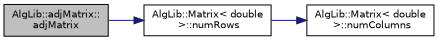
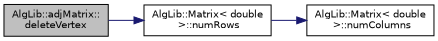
  digraph {
    fontname="DejaVu Sans"
    rankdir=LR
    node [color=black fillcolor=white fontname="DejaVu Sans" fontsize=10 shape=record style=filled]
    edge [color=midnightblue fontname="DejaVu Sans" fontsize=10 labelfontname=Helvetica labelfontsize=10 style=solid]
-   n1 [fillcolor=grey75 fontcolor=black height=0.2 label="AlgLib::adjMatrix::\ladjMatrix" width=0.4]
+   n1 [fillcolor=grey75 fontcolor=black height=0.2 label="AlgLib::adjMatrix::\ldeleteVertex" width=0.4]
    n2 [height=0.2 label="AlgLib::Matrix\< double\l \>::numRows" width=0.4]
    n3 [height=0.2 label="AlgLib::Matrix\< double\l \>::numColumns" width=0.4]
    n1 -> n2
    n2 -> n3
  }
